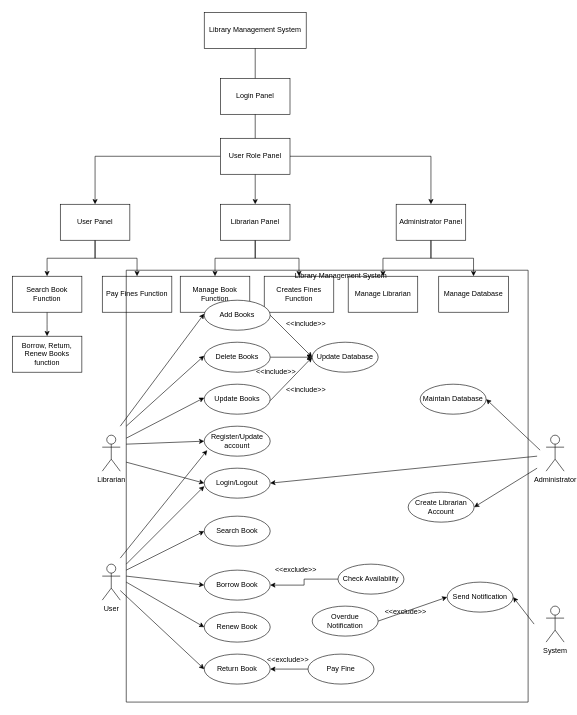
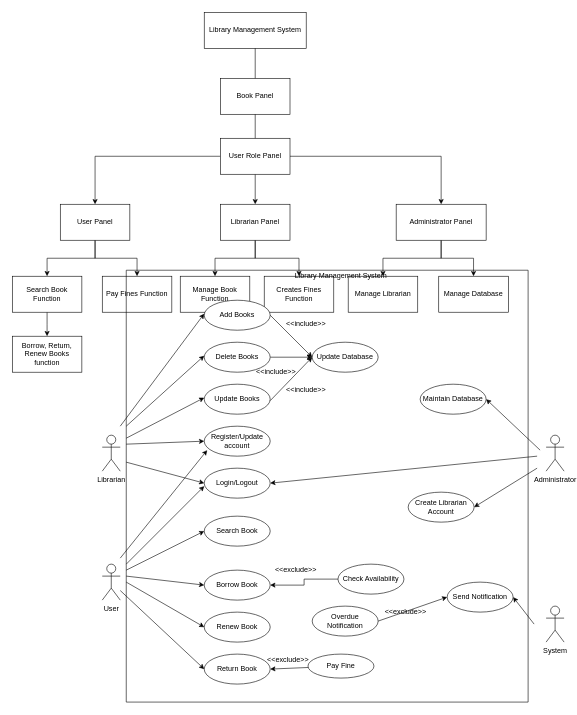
  <mxCell id="0" />
  <mxCell id="1" parent="0" />
  <mxCell id="2" value="Library Management System" style="rounded=0;whiteSpace=wrap;html=1;" vertex="1" parent="1"><mxGeometry x="340" width="170" height="60" as="geometry" y="20" /></mxCell>
- <mxCell id="3" value="Login Panel" style="rounded=0;whiteSpace=wrap;html=1;" vertex="1" parent="1"><mxGeometry x="367" y="130" width="116" height="60" as="geometry" /></mxCell>
+ <mxCell id="3" value="Book Panel" style="rounded=0;whiteSpace=wrap;html=1;" vertex="1" parent="1"><mxGeometry x="367" y="130" width="116" height="60" as="geometry" /></mxCell>
  <mxCell id="4" style="edgeStyle=orthogonalEdgeStyle;rounded=0;orthogonalLoop=1;jettySize=auto;html=1;entryX=0.5;entryY=0;entryDx=0;entryDy=0;" edge="1" parent="1" source="7" target="15"><mxGeometry relative="1" as="geometry" /></mxCell>
  <mxCell id="5" style="edgeStyle=orthogonalEdgeStyle;rounded=0;orthogonalLoop=1;jettySize=auto;html=1;entryX=0.5;entryY=0;entryDx=0;entryDy=0;" edge="1" parent="1" source="7" target="18"><mxGeometry relative="1" as="geometry" /></mxCell>
  <mxCell id="6" style="edgeStyle=orthogonalEdgeStyle;rounded=0;orthogonalLoop=1;jettySize=auto;html=1;entryX=0.5;entryY=0;entryDx=0;entryDy=0;" edge="1" parent="1" source="7" target="12"><mxGeometry relative="1" as="geometry" /></mxCell>
  <mxCell id="7" value="User Role Panel" style="rounded=0;whiteSpace=wrap;html=1;" vertex="1" parent="1"><mxGeometry x="367" y="230" width="116" height="60" as="geometry" /></mxCell>
  <mxCell id="8" value="" style="endArrow=none;html=1;" edge="1" parent="1" source="3"><mxGeometry width="50" height="50" relative="1" as="geometry"><mxPoint x="425" y="109.289" as="sourcePoint" /><mxPoint x="425" y="80" as="targetPoint" /></mxGeometry></mxCell>
  <mxCell id="9" value="" style="endArrow=none;html=1;exitX=0.5;exitY=0;exitDx=0;exitDy=0;" edge="1" parent="1" source="7"><mxGeometry width="50" height="50" relative="1" as="geometry"><mxPoint x="425" y="220" as="sourcePoint" /><mxPoint x="425" y="190" as="targetPoint" /></mxGeometry></mxCell>
  <mxCell id="10" value="" style="edgeStyle=orthogonalEdgeStyle;rounded=0;orthogonalLoop=1;jettySize=auto;html=1;" edge="1" parent="1" source="12" target="26"><mxGeometry relative="1" as="geometry" /></mxCell>
  <mxCell id="11" style="edgeStyle=orthogonalEdgeStyle;rounded=0;orthogonalLoop=1;jettySize=auto;html=1;entryX=0.5;entryY=0;entryDx=0;entryDy=0;" edge="1" parent="1" source="12" target="25"><mxGeometry relative="1" as="geometry" /></mxCell>
- <mxCell id="12" value="Administrator Panel" style="rounded=0;whiteSpace=wrap;html=1;" vertex="1" parent="1"><mxGeometry x="660" y="340" width="116" height="60" as="geometry" /></mxCell>
+ <mxCell id="12" value="Administrator Panel" style="rounded=0;whiteSpace=wrap;html=1;" vertex="1" parent="1"><mxGeometry x="660" y="340" width="150" height="60" as="geometry" /></mxCell>
  <mxCell id="13" style="edgeStyle=orthogonalEdgeStyle;rounded=0;orthogonalLoop=1;jettySize=auto;html=1;" edge="1" parent="1" source="15" target="19"><mxGeometry relative="1" as="geometry" /></mxCell>
  <mxCell id="14" style="edgeStyle=orthogonalEdgeStyle;rounded=0;orthogonalLoop=1;jettySize=auto;html=1;" edge="1" parent="1" source="15" target="20"><mxGeometry relative="1" as="geometry" /></mxCell>
  <mxCell id="15" value="Librarian Panel" style="rounded=0;whiteSpace=wrap;html=1;" vertex="1" parent="1"><mxGeometry x="367" y="340" width="116" height="60" as="geometry" /></mxCell>
  <mxCell id="16" style="edgeStyle=orthogonalEdgeStyle;rounded=0;orthogonalLoop=1;jettySize=auto;html=1;entryX=0.5;entryY=0;entryDx=0;entryDy=0;" edge="1" parent="1" source="18" target="22"><mxGeometry relative="1" as="geometry" /></mxCell>
  <mxCell id="17" style="edgeStyle=orthogonalEdgeStyle;rounded=0;orthogonalLoop=1;jettySize=auto;html=1;" edge="1" parent="1" source="18" target="23"><mxGeometry relative="1" as="geometry" /></mxCell>
  <mxCell id="18" value="User Panel" style="rounded=0;whiteSpace=wrap;html=1;" vertex="1" parent="1"><mxGeometry x="100" y="340" width="116" height="60" as="geometry" /></mxCell>
  <mxCell id="19" value="&lt;span style=&quot;font-weight: normal&quot;&gt;Manage Book Function&lt;/span&gt;" style="rounded=0;whiteSpace=wrap;html=1;fontStyle=1" vertex="1" parent="1"><mxGeometry x="300" y="460" width="116" height="60" as="geometry" /></mxCell>
  <mxCell id="20" value="Creates Fines Function" style="rounded=0;whiteSpace=wrap;html=1;" vertex="1" parent="1"><mxGeometry x="440" y="460" width="116" height="60" as="geometry" /></mxCell>
  <mxCell id="21" style="edgeStyle=orthogonalEdgeStyle;rounded=0;orthogonalLoop=1;jettySize=auto;html=1;" edge="1" parent="1" source="22"><mxGeometry relative="1" as="geometry"><mxPoint x="78" y="560" as="targetPoint" /></mxGeometry></mxCell>
  <mxCell id="22" value="Search Book Function" style="rounded=0;whiteSpace=wrap;html=1;" vertex="1" parent="1"><mxGeometry y="460" width="116" height="60" as="geometry" x="20" /></mxCell>
  <mxCell id="23" value="Pay Fines Function" style="rounded=0;whiteSpace=wrap;html=1;" vertex="1" parent="1"><mxGeometry x="170" y="460" width="116" height="60" as="geometry" /></mxCell>
  <mxCell id="24" value="Borrow, Return, Renew Books function" style="rounded=0;whiteSpace=wrap;html=1;" vertex="1" parent="1"><mxGeometry y="560" width="116" height="60" as="geometry" x="20" /></mxCell>
  <mxCell id="25" value="Manage Librarian" style="rounded=0;whiteSpace=wrap;html=1;" vertex="1" parent="1"><mxGeometry x="580" y="460" width="116" height="60" as="geometry" /></mxCell>
  <mxCell id="26" value="Manage Database" style="rounded=0;whiteSpace=wrap;html=1;" vertex="1" parent="1"><mxGeometry x="731" y="460" width="116" height="60" as="geometry" /></mxCell>
  <mxCell id="27" value="User" style="shape=umlActor;verticalLabelPosition=bottom;verticalAlign=top;html=1;outlineConnect=0;" vertex="1" parent="1"><mxGeometry x="170" y="940" width="30" height="60" as="geometry" /></mxCell>
  <mxCell id="28" value="Librarian" style="shape=umlActor;verticalLabelPosition=bottom;verticalAlign=top;html=1;outlineConnect=0;" vertex="1" parent="1"><mxGeometry x="170" y="725" width="30" height="60" as="geometry" /></mxCell>
  <mxCell id="29" value="Add Books" style="ellipse;whiteSpace=wrap;html=1;" vertex="1" parent="1"><mxGeometry x="340" y="500" width="110" height="50" as="geometry" /></mxCell>
  <mxCell id="30" style="edgeStyle=orthogonalEdgeStyle;rounded=0;orthogonalLoop=1;jettySize=auto;html=1;entryX=0;entryY=0.5;entryDx=0;entryDy=0;" edge="1" parent="1" source="31" target="33"><mxGeometry relative="1" as="geometry" /></mxCell>
  <mxCell id="31" value="Delete Books" style="ellipse;whiteSpace=wrap;html=1;" vertex="1" parent="1"><mxGeometry x="340" y="570" width="110" height="50" as="geometry" /></mxCell>
  <mxCell id="32" value="Update Books" style="ellipse;whiteSpace=wrap;html=1;" vertex="1" parent="1"><mxGeometry x="340" y="640" width="110" height="50" as="geometry" /></mxCell>
  <mxCell id="33" value="Update Database" style="ellipse;whiteSpace=wrap;html=1;" vertex="1" parent="1"><mxGeometry x="520" y="570" width="110" height="50" as="geometry" /></mxCell>
  <mxCell id="34" value="&lt;span&gt;Login/Logout&lt;/span&gt;" style="ellipse;whiteSpace=wrap;html=1;" vertex="1" parent="1"><mxGeometry x="340" y="780" width="110" height="50" as="geometry" /></mxCell>
  <mxCell id="35" value="&lt;span&gt;Register/Update account&lt;/span&gt;" style="ellipse;whiteSpace=wrap;html=1;" vertex="1" parent="1"><mxGeometry x="340" y="710" width="110" height="50" as="geometry" /></mxCell>
  <mxCell id="36" value="" style="endArrow=classic;html=1;entryX=0;entryY=0.5;entryDx=0;entryDy=0;" edge="1" parent="1" target="35"><mxGeometry width="50" height="50" relative="1" as="geometry"><mxPoint x="210" y="740" as="sourcePoint" /><mxPoint x="168" y="667.5" as="targetPoint" /></mxGeometry></mxCell>
  <mxCell id="37" value="Borrow Book" style="ellipse;whiteSpace=wrap;html=1;" vertex="1" parent="1"><mxGeometry x="340" y="950" width="110" height="50" as="geometry" /></mxCell>
  <mxCell id="38" value="Search Book" style="ellipse;whiteSpace=wrap;html=1;" vertex="1" parent="1"><mxGeometry x="340" y="860" width="110" height="50" as="geometry" /></mxCell>
  <mxCell id="39" value="Return Book" style="ellipse;whiteSpace=wrap;html=1;" vertex="1" parent="1"><mxGeometry x="340" y="1090" width="110" height="50" as="geometry" /></mxCell>
  <mxCell id="40" value="Renew Book" style="ellipse;whiteSpace=wrap;html=1;" vertex="1" parent="1"><mxGeometry x="340" y="1020" width="110" height="50" as="geometry" /></mxCell>
  <mxCell id="41" value="" style="endArrow=classic;html=1;entryX=0;entryY=0.5;entryDx=0;entryDy=0;" edge="1" parent="1" target="38"><mxGeometry width="50" height="50" relative="1" as="geometry"><mxPoint x="210" y="950" as="sourcePoint" /><mxPoint x="440" y="790" as="targetPoint" /></mxGeometry></mxCell>
  <mxCell id="42" value="" style="endArrow=classic;html=1;entryX=0;entryY=0.5;entryDx=0;entryDy=0;" edge="1" parent="1" target="37"><mxGeometry width="50" height="50" relative="1" as="geometry"><mxPoint x="210" y="960" as="sourcePoint" /><mxPoint x="320" y="890" as="targetPoint" /></mxGeometry></mxCell>
  <mxCell id="43" value="" style="endArrow=classic;html=1;entryX=0;entryY=0.5;entryDx=0;entryDy=0;" edge="1" parent="1"><mxGeometry width="50" height="50" relative="1" as="geometry"><mxPoint x="210" y="970" as="sourcePoint" /><mxPoint x="340" y="1045" as="targetPoint" /></mxGeometry></mxCell>
  <mxCell id="44" value="" style="endArrow=classic;html=1;entryX=0;entryY=0.5;entryDx=0;entryDy=0;" edge="1" parent="1" source="27"><mxGeometry width="50" height="50" relative="1" as="geometry"><mxPoint x="190" y="880" as="sourcePoint" /><mxPoint x="340" y="1115" as="targetPoint" /></mxGeometry></mxCell>
- <mxCell id="45" value="Pay Fine" style="ellipse;whiteSpace=wrap;html=1;" vertex="1" parent="1"><mxGeometry x="513" y="1090" width="110" height="50" as="geometry" /></mxCell>
+ <mxCell id="45" value="Pay Fine" style="ellipse;whiteSpace=wrap;html=1;" vertex="1" parent="1"><mxGeometry x="513" y="1090" width="110" height="40" as="geometry" /></mxCell>
  <mxCell id="46" value="" style="endArrow=classic;html=1;entryX=1;entryY=0.5;entryDx=0;entryDy=0;" edge="1" parent="1" source="45" target="39"><mxGeometry width="50" height="50" relative="1" as="geometry"><mxPoint x="310" y="1210" as="sourcePoint" /><mxPoint x="360" y="1160" as="targetPoint" /></mxGeometry></mxCell>
  <mxCell id="47" value="System" style="shape=umlActor;verticalLabelPosition=bottom;verticalAlign=top;html=1;outlineConnect=0;" vertex="1" parent="1"><mxGeometry x="910" y="1010" width="30" height="60" as="geometry" /></mxCell>
  <mxCell id="48" value="Send Notification" style="ellipse;whiteSpace=wrap;html=1;" vertex="1" parent="1"><mxGeometry x="745" y="970" width="110" height="50" as="geometry" /></mxCell>
  <mxCell id="49" value="Overdue Notification" style="ellipse;whiteSpace=wrap;html=1;" vertex="1" parent="1"><mxGeometry x="520" y="1010" width="110" height="50" as="geometry" /></mxCell>
  <mxCell id="50" value="" style="endArrow=classic;html=1;exitX=1;exitY=0.5;exitDx=0;exitDy=0;entryX=0;entryY=0.5;entryDx=0;entryDy=0;" edge="1" parent="1" source="49" target="48"><mxGeometry width="50" height="50" relative="1" as="geometry"><mxPoint x="740" y="1120" as="sourcePoint" /><mxPoint x="790" y="1070" as="targetPoint" /></mxGeometry></mxCell>
  <mxCell id="51" value="" style="endArrow=classic;html=1;entryX=1;entryY=0.5;entryDx=0;entryDy=0;" edge="1" parent="1" target="48"><mxGeometry width="50" height="50" relative="1" as="geometry"><mxPoint x="890" y="1040" as="sourcePoint" /><mxPoint x="940" y="1080" as="targetPoint" /></mxGeometry></mxCell>
  <mxCell id="52" value="Library Management System" style="text;html=1;strokeColor=none;fillColor=none;align=center;verticalAlign=middle;whiteSpace=wrap;rounded=0;" vertex="1" parent="1"><mxGeometry x="480" y="450" width="176" height="20" as="geometry" /></mxCell>
  <mxCell id="53" value="&amp;lt;&amp;lt;include&amp;gt;&amp;gt;" style="text;html=1;strokeColor=none;fillColor=none;align=center;verticalAlign=middle;whiteSpace=wrap;rounded=0;" vertex="1" parent="1"><mxGeometry x="440" y="610" width="40" height="20" as="geometry" /></mxCell>
  <mxCell id="54" value="&amp;lt;&amp;lt;include&amp;gt;&amp;gt;" style="text;html=1;strokeColor=none;fillColor=none;align=center;verticalAlign=middle;whiteSpace=wrap;rounded=0;" vertex="1" parent="1"><mxGeometry x="490" y="530" width="40" height="20" as="geometry" /></mxCell>
  <mxCell id="55" value="" style="endArrow=classic;html=1;entryX=0;entryY=0.5;entryDx=0;entryDy=0;" edge="1" parent="1" target="34"><mxGeometry width="50" height="50" relative="1" as="geometry"><mxPoint x="210" y="770" as="sourcePoint" /><mxPoint x="340" y="785" as="targetPoint" /></mxGeometry></mxCell>
  <mxCell id="56" value="" style="endArrow=classic;html=1;entryX=0;entryY=0.5;entryDx=0;entryDy=0;" edge="1" parent="1"><mxGeometry width="50" height="50" relative="1" as="geometry"><mxPoint x="210" y="730" as="sourcePoint" /><mxPoint x="340" y="662.5" as="targetPoint" /></mxGeometry></mxCell>
  <mxCell id="57" value="" style="endArrow=classic;html=1;entryX=0;entryY=0.5;entryDx=0;entryDy=0;" edge="1" parent="1"><mxGeometry width="50" height="50" relative="1" as="geometry"><mxPoint x="210" y="940" as="sourcePoint" /><mxPoint x="340" y="810" as="targetPoint" /></mxGeometry></mxCell>
  <mxCell id="58" value="" style="endArrow=classic;html=1;entryX=0.045;entryY=0.8;entryDx=0;entryDy=0;entryPerimeter=0;" edge="1" parent="1" target="35"><mxGeometry width="50" height="50" relative="1" as="geometry"><mxPoint x="200" y="930" as="sourcePoint" /><mxPoint x="380" y="775" as="targetPoint" /></mxGeometry></mxCell>
  <mxCell id="59" value="" style="endArrow=classic;html=1;entryX=0;entryY=0.5;entryDx=0;entryDy=0;" edge="1" parent="1"><mxGeometry width="50" height="50" relative="1" as="geometry"><mxPoint x="210" y="710" as="sourcePoint" /><mxPoint x="340" y="592.5" as="targetPoint" /></mxGeometry></mxCell>
  <mxCell id="60" value="" style="endArrow=classic;html=1;entryX=0;entryY=0.5;entryDx=0;entryDy=0;" edge="1" parent="1"><mxGeometry width="50" height="50" relative="1" as="geometry"><mxPoint x="200" y="710" as="sourcePoint" /><mxPoint x="340" y="522.5" as="targetPoint" /></mxGeometry></mxCell>
  <mxCell id="61" value="" style="endArrow=classic;html=1;exitX=1;exitY=0.5;exitDx=0;exitDy=0;entryX=0;entryY=0.5;entryDx=0;entryDy=0;" edge="1" parent="1" source="29" target="33"><mxGeometry width="50" height="50" relative="1" as="geometry"><mxPoint x="500" y="560" as="sourcePoint" /><mxPoint x="550" y="510" as="targetPoint" /></mxGeometry></mxCell>
  <mxCell id="62" value="" style="endArrow=classic;html=1;entryX=0;entryY=0.5;entryDx=0;entryDy=0;" edge="1" parent="1" target="33"><mxGeometry width="50" height="50" relative="1" as="geometry"><mxPoint x="450" y="667.5" as="sourcePoint" /><mxPoint x="580" y="662.5" as="targetPoint" /></mxGeometry></mxCell>
  <mxCell id="63" value="&amp;lt;&amp;lt;include&amp;gt;&amp;gt;" style="text;html=1;strokeColor=none;fillColor=none;align=center;verticalAlign=middle;whiteSpace=wrap;rounded=0;" vertex="1" parent="1"><mxGeometry x="490" y="640" width="40" height="20" as="geometry" /></mxCell>
  <mxCell id="64" value="Administrator" style="shape=umlActor;verticalLabelPosition=bottom;verticalAlign=top;html=1;outlineConnect=0;" vertex="1" parent="1"><mxGeometry x="910" y="725" width="30" height="60" as="geometry" /></mxCell>
  <mxCell id="65" value="&amp;lt;&amp;lt;exclude&amp;gt;&amp;gt;" style="text;html=1;strokeColor=none;fillColor=none;align=center;verticalAlign=middle;whiteSpace=wrap;rounded=0;" vertex="1" parent="1"><mxGeometry x="460" y="1090" width="40" height="20" as="geometry" /></mxCell>
  <mxCell id="66" value="&amp;lt;&amp;lt;exclude&amp;gt;&amp;gt;" style="text;html=1;strokeColor=none;fillColor=none;align=center;verticalAlign=middle;whiteSpace=wrap;rounded=0;" vertex="1" parent="1"><mxGeometry x="656" y="1010" width="40" height="20" as="geometry" /></mxCell>
  <mxCell id="67" style="edgeStyle=orthogonalEdgeStyle;rounded=0;orthogonalLoop=1;jettySize=auto;html=1;" edge="1" parent="1" source="68" target="37"><mxGeometry relative="1" as="geometry" /></mxCell>
  <mxCell id="68" value="Check Availability" style="ellipse;whiteSpace=wrap;html=1;" vertex="1" parent="1"><mxGeometry x="563" y="940" width="110" height="50" as="geometry" /></mxCell>
  <mxCell id="69" value="&amp;lt;&amp;lt;exclude&amp;gt;&amp;gt;" style="text;html=1;strokeColor=none;fillColor=none;align=center;verticalAlign=middle;whiteSpace=wrap;rounded=0;" vertex="1" parent="1"><mxGeometry x="473" y="940" width="40" height="20" as="geometry" /></mxCell>
  <mxCell id="70" value="Maintain Database" style="ellipse;whiteSpace=wrap;html=1;" vertex="1" parent="1"><mxGeometry x="700" y="640" width="110" height="50" as="geometry" /></mxCell>
  <mxCell id="71" value="" style="endArrow=classic;html=1;entryX=1;entryY=0.5;entryDx=0;entryDy=0;" edge="1" parent="1" target="70"><mxGeometry width="50" height="50" relative="1" as="geometry"><mxPoint x="900" y="750" as="sourcePoint" /><mxPoint x="890" y="700" as="targetPoint" /></mxGeometry></mxCell>
  <mxCell id="72" value="" style="endArrow=classic;html=1;entryX=1;entryY=0.5;entryDx=0;entryDy=0;" edge="1" parent="1" target="34"><mxGeometry width="50" height="50" relative="1" as="geometry"><mxPoint x="895" y="760" as="sourcePoint" /><mxPoint x="790" y="700" as="targetPoint" /></mxGeometry></mxCell>
  <mxCell id="73" value="Create Librarian Account" style="ellipse;whiteSpace=wrap;html=1;" vertex="1" parent="1"><mxGeometry x="680" y="820" width="110" height="50" as="geometry" /></mxCell>
  <mxCell id="74" value="" style="endArrow=classic;html=1;entryX=1;entryY=0.5;entryDx=0;entryDy=0;" edge="1" parent="1" target="73"><mxGeometry width="50" height="50" relative="1" as="geometry"><mxPoint x="895" y="780" as="sourcePoint" /><mxPoint x="790" y="695" as="targetPoint" /></mxGeometry></mxCell>
  <mxCell id="75" value="" style="endArrow=none;html=1;" edge="1" parent="1"><mxGeometry width="50" height="50" relative="1" as="geometry"><mxPoint x="210" y="1170" as="sourcePoint" /><mxPoint x="210" y="450" as="targetPoint" /></mxGeometry></mxCell>
  <mxCell id="76" value="" style="endArrow=none;html=1;" edge="1" parent="1"><mxGeometry width="50" height="50" relative="1" as="geometry"><mxPoint x="210" y="1170" as="sourcePoint" /><mxPoint x="880" y="1170" as="targetPoint" /></mxGeometry></mxCell>
  <mxCell id="77" value="" style="endArrow=none;html=1;" edge="1" parent="1"><mxGeometry width="50" height="50" relative="1" as="geometry"><mxPoint x="880" y="1170" as="sourcePoint" /><mxPoint x="880" y="450" as="targetPoint" /></mxGeometry></mxCell>
  <mxCell id="78" value="" style="endArrow=none;html=1;" edge="1" parent="1"><mxGeometry width="50" height="50" relative="1" as="geometry"><mxPoint x="210" y="450" as="sourcePoint" /><mxPoint x="880" y="450" as="targetPoint" /></mxGeometry></mxCell>
